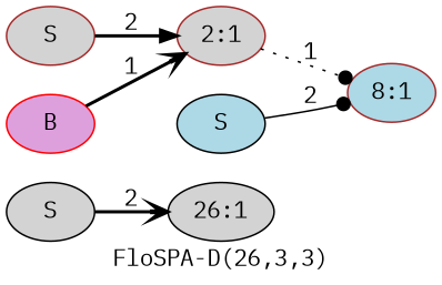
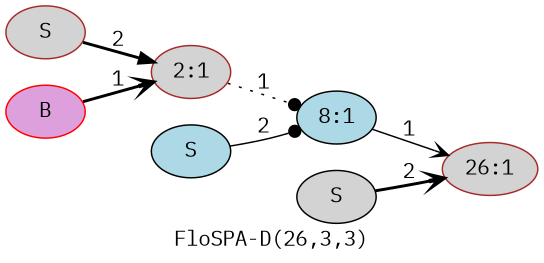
  digraph {
    fontname="IBM Plex Mono"
    label="FloSPA-D(26,3,3)"
    rankdir=LR
    node [color=brown fillcolor=lightgrey fontname="IBM Plex Mono" style=filled]
    edge [arrowhead=vee fontname="IBM Plex Mono" style=bold]
-   n1 [color=black label="26:1"]
-   n2 [fillcolor=lightblue label="8:1"]
+   n1 [label="26:1"]
+   n2 [color=black fillcolor=lightblue label="8:1"]
    n3 [label="2:1"]
    n4 [color=black label=S]
    n5 [color=black fillcolor=lightblue label=S]
    n6 [label=S]
    n7 [color=red fillcolor=plum label=B]
+   n2 -> n1 [label=1 style=solid]
    n3 -> n2 [arrowhead=dot label=1 style=dotted]
    n4 -> n1 [label=2]
    n5 -> n2 [arrowhead=dot label=2 style=solid]
    n6 -> n3 [arrowhead=normal label=2]
    n7 -> n3 [label=1]
  }
